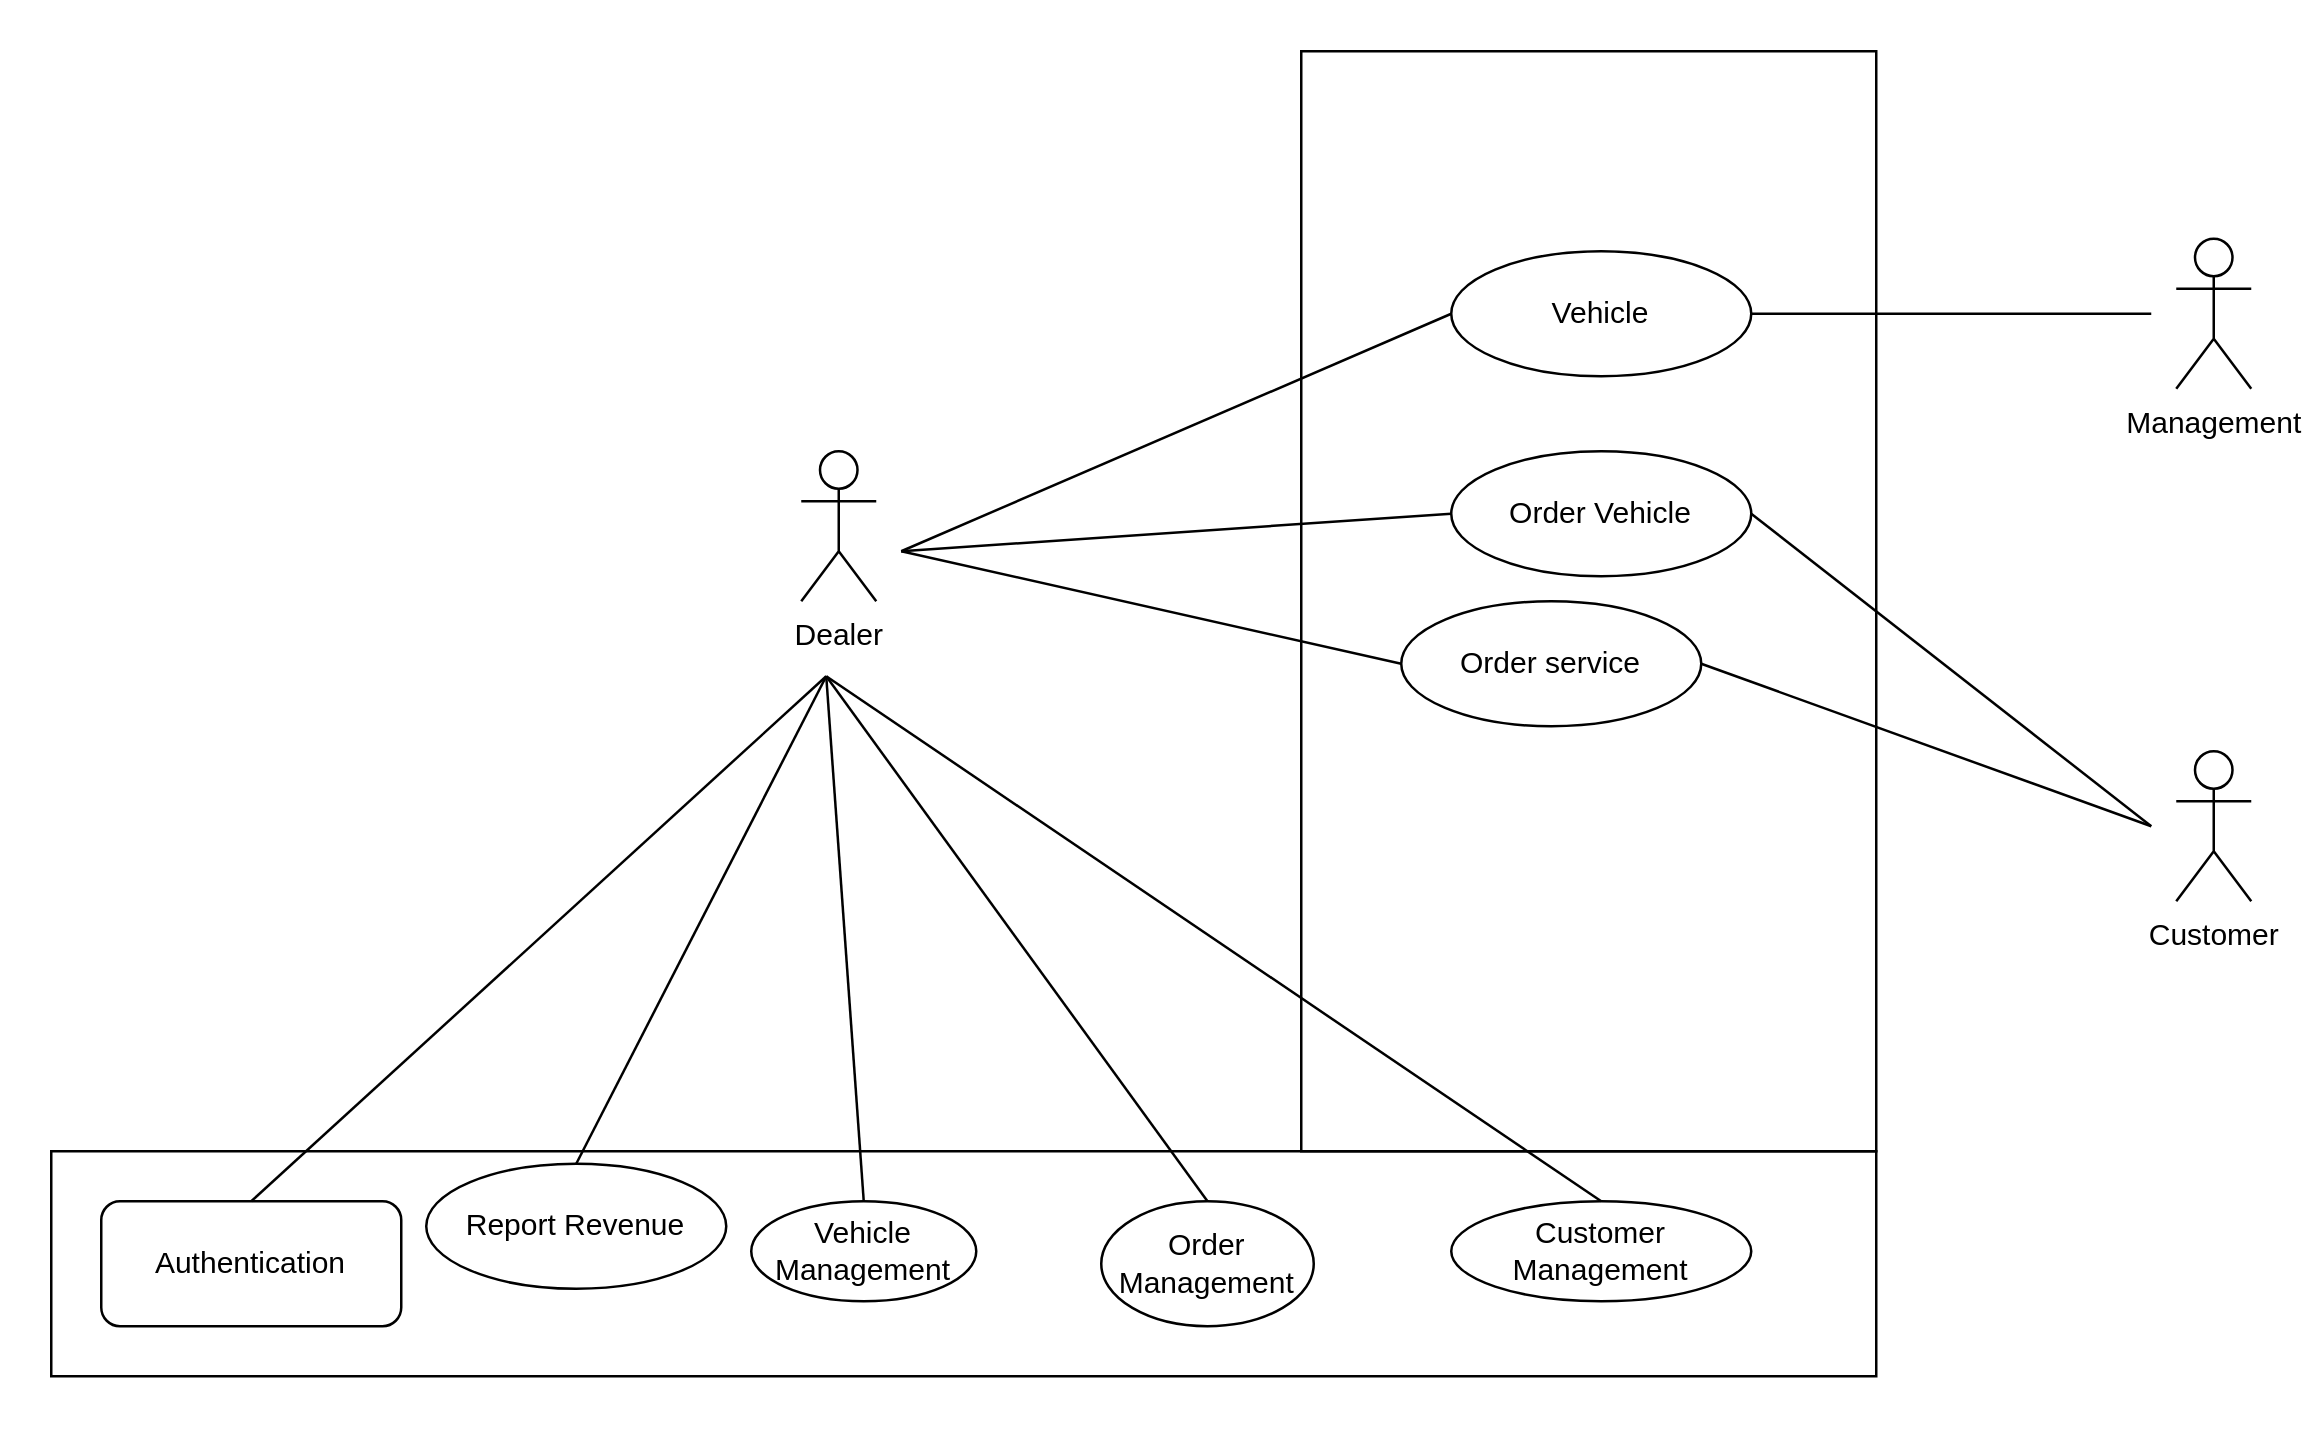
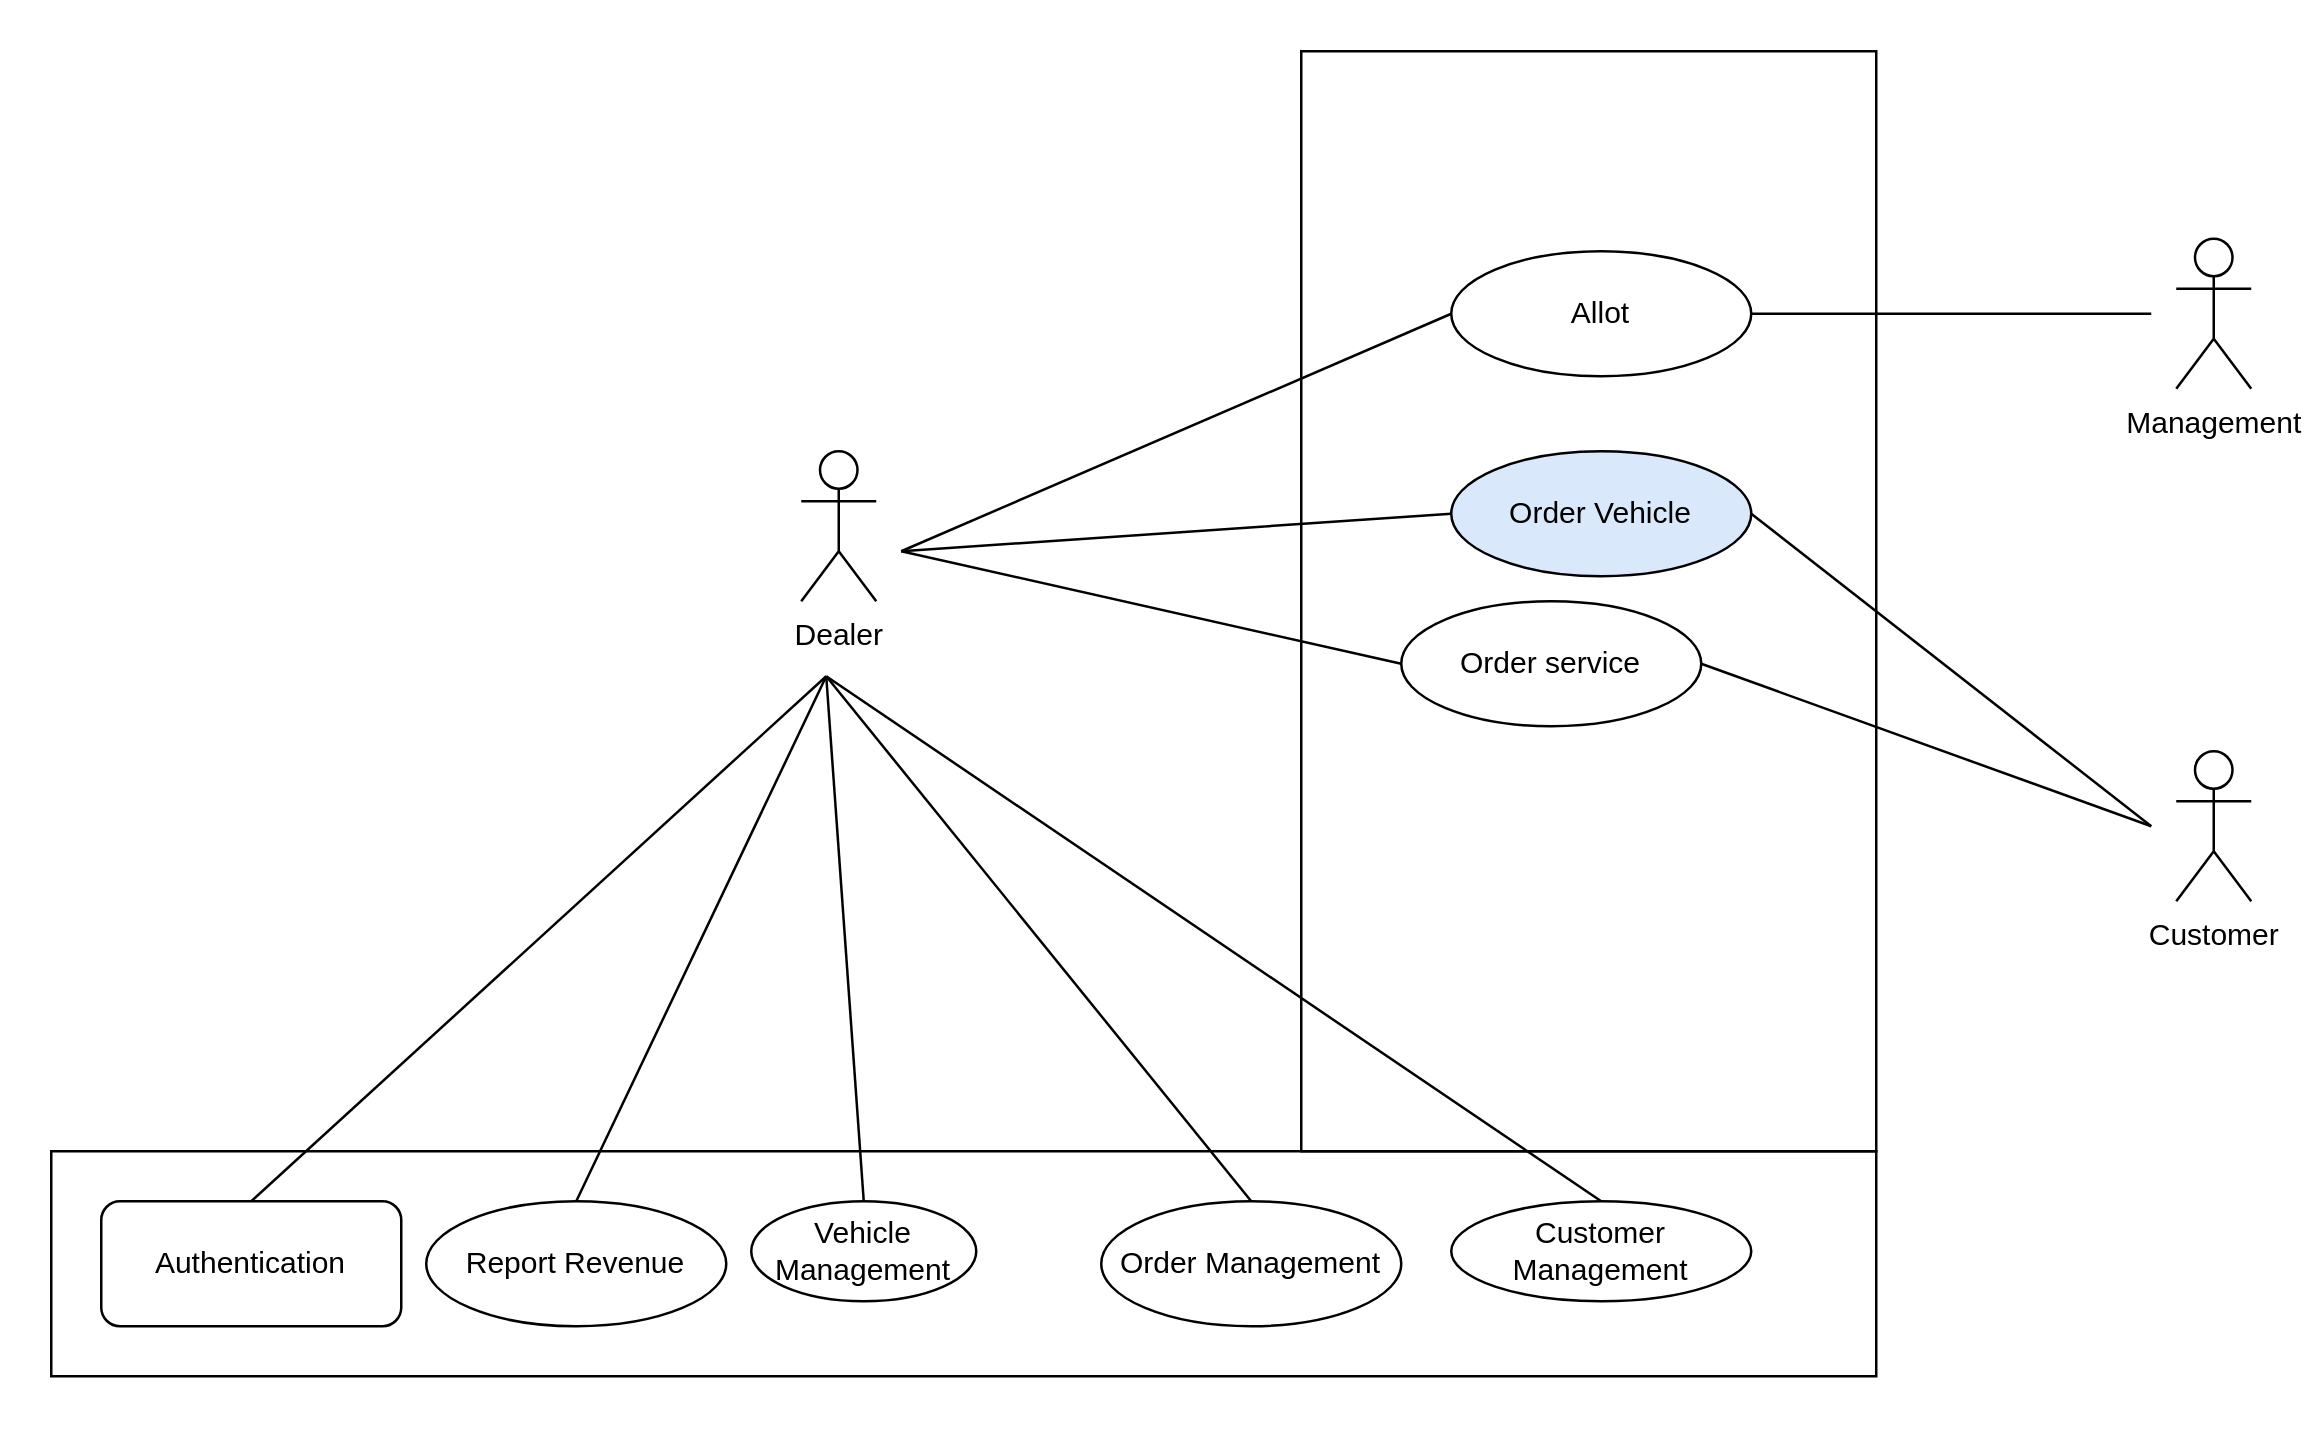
  <mxCell id="0" />
  <mxCell id="1" parent="0" />
  <mxCell id="2" value="" style="rounded=0;whiteSpace=wrap;html=1;" parent="1" vertex="1"><mxGeometry x="20" y="460" width="730" height="90" as="geometry" /></mxCell>
  <mxCell id="3" value="" style="rounded=0;whiteSpace=wrap;html=1;" parent="1" vertex="1"><mxGeometry x="520" y="20" width="230" height="440" as="geometry" /></mxCell>
  <mxCell id="4" value="Management" style="shape=umlActor;verticalLabelPosition=bottom;verticalAlign=top;html=1;outlineConnect=0;" parent="1" vertex="1"><mxGeometry x="870" y="95" width="30" height="60" as="geometry" /></mxCell>
  <mxCell id="5" style="rounded=0;orthogonalLoop=1;jettySize=auto;html=1;entryX=0;entryY=0.5;entryDx=0;entryDy=0;endArrow=none;endFill=0;" parent="1" target="10" edge="1"><mxGeometry relative="1" as="geometry"><mxPoint x="360" y="220" as="sourcePoint" /></mxGeometry></mxCell>
  <mxCell id="6" value="Dealer" style="shape=umlActor;verticalLabelPosition=bottom;verticalAlign=top;html=1;outlineConnect=0;" parent="1" vertex="1"><mxGeometry x="320" y="180" width="30" height="60" as="geometry" /></mxCell>
  <mxCell id="7" value="Customer" style="shape=umlActor;verticalLabelPosition=bottom;verticalAlign=top;html=1;outlineConnect=0;" parent="1" vertex="1"><mxGeometry x="870" y="300" width="30" height="60" as="geometry" /></mxCell>
- <mxCell id="8" value="Order Vehicle" style="ellipse;whiteSpace=wrap;html=1;" parent="1" vertex="1"><mxGeometry x="580" y="180" width="120" height="50" as="geometry" /></mxCell>
+ <mxCell id="8" value="Order Vehicle" style="ellipse;whiteSpace=wrap;html=1;fillColor=#dae8fc;" parent="1" vertex="1"><mxGeometry x="580" y="180" width="120" height="50" as="geometry" /></mxCell>
  <mxCell id="9" value="Order service" style="ellipse;whiteSpace=wrap;html=1;" parent="1" vertex="1"><mxGeometry x="560" y="240" width="120" height="50" as="geometry" /></mxCell>
- <mxCell id="10" value="Vehicle" style="ellipse;whiteSpace=wrap;html=1;" parent="1" vertex="1"><mxGeometry x="580" y="100" width="120" height="50" as="geometry" /></mxCell>
+ <mxCell id="10" value="Allot" style="ellipse;whiteSpace=wrap;html=1;" parent="1" vertex="1"><mxGeometry x="580" y="100" width="120" height="50" as="geometry" /></mxCell>
  <mxCell id="11" value="Authentication" style="whiteSpace=wrap;html=1;rounded=1;" parent="1" vertex="1"><mxGeometry x="40" y="480" width="120" height="50" as="geometry" /></mxCell>
- <mxCell id="12" value="Order Management" style="ellipse;whiteSpace=wrap;html=1;" parent="1" vertex="1"><mxGeometry x="440" y="480" width="85" height="50" as="geometry" /></mxCell>
+ <mxCell id="12" value="Order Management" style="ellipse;whiteSpace=wrap;html=1;" parent="1" vertex="1"><mxGeometry x="440" y="480" width="120" height="50" as="geometry" /></mxCell>
  <mxCell id="13" value="Customer Management" style="ellipse;whiteSpace=wrap;html=1;" parent="1" vertex="1"><mxGeometry x="580" y="480" width="120" height="40" as="geometry" /></mxCell>
  <mxCell id="14" value="Vehicle Management" style="ellipse;whiteSpace=wrap;html=1;" parent="1" vertex="1"><mxGeometry x="300" y="480" width="90" height="40" as="geometry" /></mxCell>
- <mxCell id="15" value="Report Revenue" style="ellipse;whiteSpace=wrap;html=1;" parent="1" vertex="1"><mxGeometry x="170" y="465" width="120" height="50" as="geometry" /></mxCell>
+ <mxCell id="15" value="Report Revenue" style="ellipse;whiteSpace=wrap;html=1;" parent="1" vertex="1"><mxGeometry x="170" y="480" width="120" height="50" as="geometry" /></mxCell>
  <mxCell id="16" style="rounded=0;orthogonalLoop=1;jettySize=auto;html=1;endArrow=none;endFill=0;exitX=1;exitY=0.5;exitDx=0;exitDy=0;" parent="1" source="10" edge="1"><mxGeometry relative="1" as="geometry"><mxPoint x="770" y="50" as="sourcePoint" /><mxPoint x="860" y="125" as="targetPoint" /></mxGeometry></mxCell>
  <mxCell id="17" style="rounded=0;orthogonalLoop=1;jettySize=auto;html=1;endArrow=none;endFill=0;exitX=1;exitY=0.5;exitDx=0;exitDy=0;" parent="1" edge="1"><mxGeometry relative="1" as="geometry"><mxPoint x="700" y="205" as="sourcePoint" /><mxPoint x="860" y="330" as="targetPoint" /></mxGeometry></mxCell>
  <mxCell id="18" style="rounded=0;orthogonalLoop=1;jettySize=auto;html=1;endArrow=none;endFill=0;exitX=1;exitY=0.5;exitDx=0;exitDy=0;" parent="1" source="9" edge="1"><mxGeometry relative="1" as="geometry"><mxPoint x="700" y="267.5" as="sourcePoint" /><mxPoint x="860" y="330" as="targetPoint" /></mxGeometry></mxCell>
  <mxCell id="19" style="rounded=0;orthogonalLoop=1;jettySize=auto;html=1;endArrow=none;endFill=0;exitX=0;exitY=0.5;exitDx=0;exitDy=0;" parent="1" source="8" edge="1"><mxGeometry relative="1" as="geometry"><mxPoint x="710" y="215" as="sourcePoint" /><mxPoint x="360" y="220" as="targetPoint" /></mxGeometry></mxCell>
  <mxCell id="20" style="rounded=0;orthogonalLoop=1;jettySize=auto;html=1;endArrow=none;endFill=0;exitX=0;exitY=0.5;exitDx=0;exitDy=0;" parent="1" source="9" edge="1"><mxGeometry relative="1" as="geometry"><mxPoint x="590" y="215" as="sourcePoint" /><mxPoint x="360" y="220" as="targetPoint" /></mxGeometry></mxCell>
  <mxCell id="21" style="rounded=0;orthogonalLoop=1;jettySize=auto;html=1;endArrow=none;endFill=0;exitX=0.5;exitY=0;exitDx=0;exitDy=0;" parent="1" source="13" edge="1"><mxGeometry relative="1" as="geometry"><mxPoint x="360" y="415" as="sourcePoint" /><mxPoint x="330" y="270" as="targetPoint" /></mxGeometry></mxCell>
  <mxCell id="22" style="rounded=0;orthogonalLoop=1;jettySize=auto;html=1;endArrow=none;endFill=0;exitX=0.5;exitY=0;exitDx=0;exitDy=0;" parent="1" source="12" edge="1"><mxGeometry relative="1" as="geometry"><mxPoint x="620" y="520" as="sourcePoint" /><mxPoint x="330" y="270" as="targetPoint" /></mxGeometry></mxCell>
  <mxCell id="23" style="rounded=0;orthogonalLoop=1;jettySize=auto;html=1;endArrow=none;endFill=0;exitX=0.5;exitY=0;exitDx=0;exitDy=0;" parent="1" source="11" edge="1"><mxGeometry relative="1" as="geometry"><mxPoint x="660" y="500" as="sourcePoint" /><mxPoint x="330" y="270" as="targetPoint" /></mxGeometry></mxCell>
  <mxCell id="24" style="rounded=0;orthogonalLoop=1;jettySize=auto;html=1;endArrow=none;endFill=0;exitX=0.5;exitY=0;exitDx=0;exitDy=0;" parent="1" source="15" edge="1"><mxGeometry relative="1" as="geometry"><mxPoint x="670" y="510" as="sourcePoint" /><mxPoint x="330" y="270" as="targetPoint" /></mxGeometry></mxCell>
  <mxCell id="25" style="rounded=0;orthogonalLoop=1;jettySize=auto;html=1;endArrow=none;endFill=0;exitX=0.5;exitY=0;exitDx=0;exitDy=0;" parent="1" source="14" edge="1"><mxGeometry relative="1" as="geometry"><mxPoint x="680" y="520" as="sourcePoint" /><mxPoint x="330" y="270" as="targetPoint" /></mxGeometry></mxCell>
